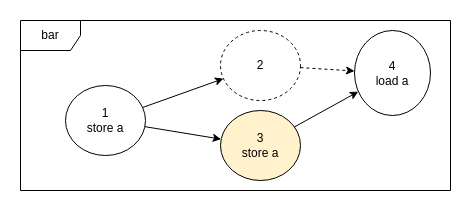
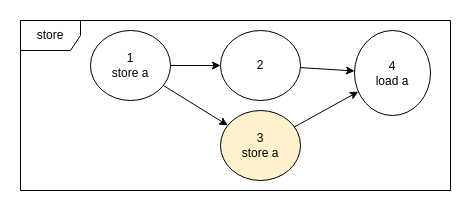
  <mxCell id="0" />
  <mxCell id="1" parent="0" />
- <mxCell id="2" value="bar" style="shape=umlFrame;whiteSpace=wrap;html=1;" parent="1" vertex="1"><mxGeometry x="20" y="20" width="430" height="170" as="geometry" /></mxCell>
- <mxCell id="3" value="1&lt;br&gt;store a" style="ellipse;whiteSpace=wrap;html=1;" parent="1" vertex="1"><mxGeometry x="65" y="85" width="80" height="70" as="geometry" /></mxCell>
+ <mxCell id="2" value="store" style="shape=umlFrame;whiteSpace=wrap;html=1;" parent="1" vertex="1"><mxGeometry x="20" y="20" width="430" height="170" as="geometry" /></mxCell>
+ <mxCell id="3" value="1&lt;br&gt;store a" style="ellipse;whiteSpace=wrap;html=1;" parent="1" vertex="1"><mxGeometry x="90" y="30" width="80" height="70" as="geometry" /></mxCell>
  <mxCell id="4" value="3&lt;br&gt;store a" style="ellipse;whiteSpace=wrap;html=1;fillColor=#fff2cc;" parent="1" vertex="1"><mxGeometry x="220" y="110" width="80" height="70" as="geometry" /></mxCell>
- <mxCell id="5" value="2" style="ellipse;whiteSpace=wrap;html=1;dashed=1;" parent="1" vertex="1"><mxGeometry x="220" y="30" width="80" height="70" as="geometry" /></mxCell>
+ <mxCell id="5" value="2" style="ellipse;whiteSpace=wrap;html=1;" parent="1" vertex="1"><mxGeometry x="220" y="30" width="80" height="70" as="geometry" /></mxCell>
  <mxCell id="6" value="4&lt;br&gt;load a" style="ellipse;whiteSpace=wrap;html=1;" parent="1" vertex="1"><mxGeometry x="354" y="30" width="76" height="85" as="geometry" /></mxCell>
  <mxCell id="7" value="" style="endArrow=classic;html=1;rounded=0;" parent="1" source="3" target="5" edge="1"><mxGeometry width="50" height="50" relative="1" as="geometry"><mxPoint x="90" y="370" as="sourcePoint" /><mxPoint x="140" y="320" as="targetPoint" /></mxGeometry></mxCell>
- <mxCell id="8" value="" style="endArrow=classic;html=1;rounded=0;dashed=1;" parent="1" source="5" target="6" edge="1"><mxGeometry width="50" height="50" relative="1" as="geometry"><mxPoint x="100" y="380" as="sourcePoint" /><mxPoint x="460" as="targetPoint" y="-30" /></mxGeometry></mxCell>
+ <mxCell id="8" value="" style="endArrow=classic;html=1;rounded=0;" parent="1" source="5" target="6" edge="1"><mxGeometry width="50" height="50" relative="1" as="geometry"><mxPoint x="100" y="380" as="sourcePoint" /><mxPoint x="460" as="targetPoint" y="-30" /></mxGeometry></mxCell>
  <mxCell id="9" value="" style="endArrow=classic;html=1;rounded=0;" parent="1" source="3" target="4" edge="1"><mxGeometry width="50" height="50" relative="1" as="geometry"><mxPoint x="110" y="390" as="sourcePoint" /><mxPoint x="160" y="340" as="targetPoint" /></mxGeometry></mxCell>
  <mxCell id="10" value="" style="endArrow=classic;html=1;rounded=0;" parent="1" source="4" target="6" edge="1"><mxGeometry width="50" height="50" relative="1" as="geometry"><mxPoint x="330" y="420" as="sourcePoint" /><mxPoint x="210" y="390" as="targetPoint" /></mxGeometry></mxCell>
